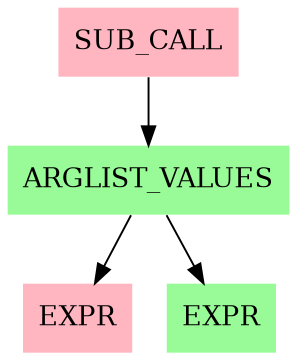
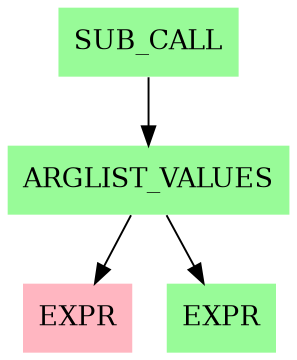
  digraph {
    ordering=out
    node [shape=plaintext style=filled fillcolor=lightpink]
-   SUB_CALL
+   SUB_CALL [fillcolor=palegreen]
    ARGLIST_VALUES [fillcolor=palegreen]
    EXPR
    n4 [label=EXPR fillcolor=palegreen]
    SUB_CALL -> ARGLIST_VALUES
    ARGLIST_VALUES -> EXPR
    ARGLIST_VALUES -> n4
  }
